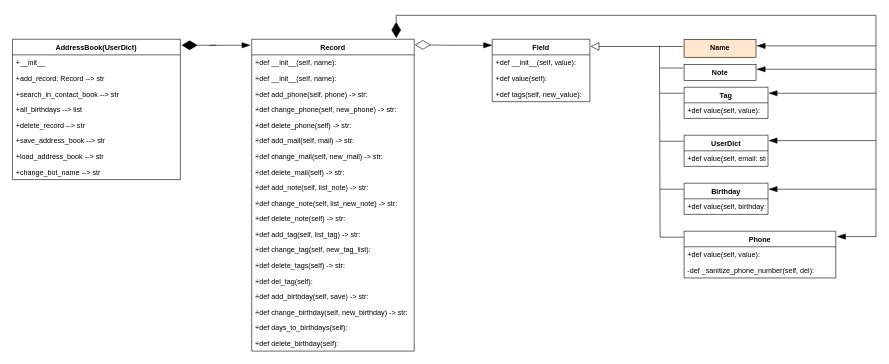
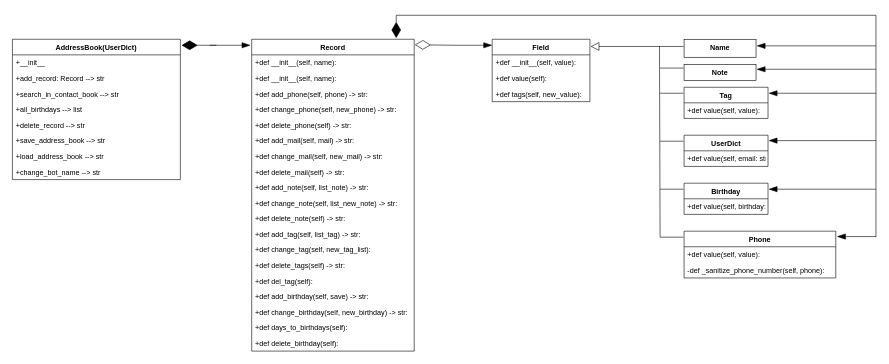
  <mxCell id="0" />
  <mxCell id="1" parent="0" />
- <mxCell id="2" value="&lt;b style=&quot;text-align: left; background-color: initial;&quot;&gt;&lt;font style=&quot;font-size: 12px;&quot; face=&quot;Helvetica&quot;&gt;Name&lt;/font&gt;&lt;/b&gt;" style="rounded=0;whiteSpace=wrap;html=1;labelBackgroundColor=none;fontColor=#000000;fillColor=#ffe6cc;" vertex="1" parent="1"><mxGeometry x="1140" y="60" width="120" height="30" as="geometry" /></mxCell>
+ <mxCell id="2" value="&lt;b style=&quot;text-align: left; background-color: initial;&quot;&gt;&lt;font style=&quot;font-size: 12px;&quot; face=&quot;Helvetica&quot;&gt;Name&lt;/font&gt;&lt;/b&gt;" style="rounded=0;whiteSpace=wrap;html=1;labelBackgroundColor=none;fontColor=#000000;" vertex="1" parent="1"><mxGeometry x="1140" y="60" width="120" height="30" as="geometry" /></mxCell>
  <mxCell id="3" value="&lt;b style=&quot;background-color: initial;&quot;&gt;&lt;font style=&quot;font-size: 12px;&quot;&gt;Note&lt;/font&gt;&lt;/b&gt;" style="rounded=0;whiteSpace=wrap;html=1;labelBackgroundColor=none;fontColor=#000000;" vertex="1" parent="1"><mxGeometry x="1140" y="102" width="120" height="27" as="geometry" /></mxCell>
  <mxCell id="4" value="AddressBook(UserDict)" style="swimlane;fontStyle=1;align=center;verticalAlign=top;childLayout=stackLayout;horizontal=1;startSize=26;horizontalStack=0;resizeParent=1;resizeParentMax=0;resizeLast=0;collapsible=1;marginBottom=0;labelBackgroundColor=none;fontColor=#000000;fontFamily=Helvetica;" vertex="1" parent="1"><mxGeometry x="20" y="60" width="280" height="234" as="geometry"><mxRectangle x="200" y="40" width="180" height="30" as="alternateBounds" /></mxGeometry></mxCell>
  <mxCell id="5" value="+__init__" style="text;strokeColor=none;fillColor=none;align=left;verticalAlign=top;spacingLeft=4;spacingRight=4;overflow=hidden;rotatable=0;points=[[0,0.5],[1,0.5]];portConstraint=eastwest;labelBackgroundColor=none;fontColor=#000000;" vertex="1" parent="4"><mxGeometry y="26" width="280" height="26" as="geometry" /></mxCell>
  <mxCell id="6" value="+add_record: Record --&gt; str" style="text;strokeColor=none;fillColor=none;align=left;verticalAlign=top;spacingLeft=4;spacingRight=4;overflow=hidden;rotatable=0;points=[[0,0.5],[1,0.5]];portConstraint=eastwest;labelBackgroundColor=none;fontColor=#000000;" vertex="1" parent="4"><mxGeometry y="52" width="280" height="26" as="geometry" /></mxCell>
  <mxCell id="7" value="+search_in_contact_book --&gt; str" style="text;strokeColor=none;fillColor=none;align=left;verticalAlign=top;spacingLeft=4;spacingRight=4;overflow=hidden;rotatable=0;points=[[0,0.5],[1,0.5]];portConstraint=eastwest;labelBackgroundColor=none;fontColor=#000000;" vertex="1" parent="4"><mxGeometry y="78" width="280" height="26" as="geometry" /></mxCell>
  <mxCell id="8" value="+all_birthdays --&gt; list" style="text;strokeColor=none;fillColor=none;align=left;verticalAlign=top;spacingLeft=4;spacingRight=4;overflow=hidden;rotatable=0;points=[[0,0.5],[1,0.5]];portConstraint=eastwest;labelBackgroundColor=none;fontColor=#000000;" vertex="1" parent="4"><mxGeometry y="104" width="280" height="26" as="geometry" /></mxCell>
  <mxCell id="9" value="+delete_record --&gt; str" style="text;strokeColor=none;fillColor=none;align=left;verticalAlign=top;spacingLeft=4;spacingRight=4;overflow=hidden;rotatable=0;points=[[0,0.5],[1,0.5]];portConstraint=eastwest;labelBackgroundColor=none;fontColor=#000000;" vertex="1" parent="4"><mxGeometry y="130" width="280" height="26" as="geometry" /></mxCell>
  <mxCell id="10" value="+save_address_book --&gt; str" style="text;strokeColor=none;fillColor=none;align=left;verticalAlign=top;spacingLeft=4;spacingRight=4;overflow=hidden;rotatable=0;points=[[0,0.5],[1,0.5]];portConstraint=eastwest;labelBackgroundColor=none;fontColor=#000000;" vertex="1" parent="4"><mxGeometry y="156" width="280" height="26" as="geometry" /></mxCell>
  <mxCell id="11" value="+load_address_book --&gt; str" style="text;strokeColor=none;fillColor=none;align=left;verticalAlign=top;spacingLeft=4;spacingRight=4;overflow=hidden;rotatable=0;points=[[0,0.5],[1,0.5]];portConstraint=eastwest;labelBackgroundColor=none;fontColor=#000000;" vertex="1" parent="4"><mxGeometry y="182" width="280" height="26" as="geometry" /></mxCell>
  <mxCell id="12" value="+change_bot_name --&gt; str" style="text;strokeColor=none;fillColor=none;align=left;verticalAlign=top;spacingLeft=4;spacingRight=4;overflow=hidden;rotatable=0;points=[[0,0.5],[1,0.5]];portConstraint=eastwest;labelBackgroundColor=none;fontColor=#000000;" vertex="1" parent="4"><mxGeometry y="208" width="280" height="26" as="geometry" /></mxCell>
  <mxCell id="13" value="Record" style="swimlane;fontStyle=1;align=center;verticalAlign=top;childLayout=stackLayout;horizontal=1;startSize=26;horizontalStack=0;resizeParent=1;resizeParentMax=0;resizeLast=0;collapsible=1;marginBottom=0;labelBackgroundColor=none;fontColor=#000000;" vertex="1" parent="1"><mxGeometry x="419" y="60" width="271" height="520" as="geometry" /></mxCell>
  <mxCell id="14" value="+def __init__(self, name):" style="text;strokeColor=none;fillColor=none;align=left;verticalAlign=top;spacingLeft=4;spacingRight=4;overflow=hidden;rotatable=0;points=[[0,0.5],[1,0.5]];portConstraint=eastwest;labelBackgroundColor=none;fontColor=#000000;" vertex="1" parent="13"><mxGeometry y="26" width="271" height="26" as="geometry" /></mxCell>
  <mxCell id="15" value="+def __init__(self, name):" style="text;strokeColor=none;fillColor=none;align=left;verticalAlign=top;spacingLeft=4;spacingRight=4;overflow=hidden;rotatable=0;points=[[0,0.5],[1,0.5]];portConstraint=eastwest;labelBackgroundColor=none;fontColor=#000000;" vertex="1" parent="13"><mxGeometry y="52" width="271" height="26" as="geometry" /></mxCell>
  <mxCell id="16" value="+def add_phone(self, phone) -&gt; str:" style="text;strokeColor=none;fillColor=none;align=left;verticalAlign=top;spacingLeft=4;spacingRight=4;overflow=hidden;rotatable=0;points=[[0,0.5],[1,0.5]];portConstraint=eastwest;labelBackgroundColor=none;fontColor=#000000;" vertex="1" parent="13"><mxGeometry y="78" width="271" height="26" as="geometry" /></mxCell>
  <mxCell id="17" value="+def change_phone(self, new_phone) -&gt; str:" style="text;strokeColor=none;fillColor=none;align=left;verticalAlign=top;spacingLeft=4;spacingRight=4;overflow=hidden;rotatable=0;points=[[0,0.5],[1,0.5]];portConstraint=eastwest;labelBackgroundColor=none;fontColor=#000000;" vertex="1" parent="13"><mxGeometry y="104" width="271" height="26" as="geometry" /></mxCell>
  <mxCell id="18" value="+def delete_phone(self) -&gt; str:" style="text;strokeColor=none;fillColor=none;align=left;verticalAlign=top;spacingLeft=4;spacingRight=4;overflow=hidden;rotatable=0;points=[[0,0.5],[1,0.5]];portConstraint=eastwest;labelBackgroundColor=none;fontColor=#000000;" vertex="1" parent="13"><mxGeometry y="130" width="271" height="26" as="geometry" /></mxCell>
  <mxCell id="19" value="+def add_mail(self, mail) -&gt; str:" style="text;strokeColor=none;fillColor=none;align=left;verticalAlign=top;spacingLeft=4;spacingRight=4;overflow=hidden;rotatable=0;points=[[0,0.5],[1,0.5]];portConstraint=eastwest;labelBackgroundColor=none;fontColor=#000000;" vertex="1" parent="13"><mxGeometry y="156" width="271" height="26" as="geometry" /></mxCell>
  <mxCell id="20" value="+def change_mail(self, new_mail) -&gt; str:" style="text;strokeColor=none;fillColor=none;align=left;verticalAlign=top;spacingLeft=4;spacingRight=4;overflow=hidden;rotatable=0;points=[[0,0.5],[1,0.5]];portConstraint=eastwest;labelBackgroundColor=none;fontColor=#000000;" vertex="1" parent="13"><mxGeometry y="182" width="271" height="26" as="geometry" /></mxCell>
  <mxCell id="21" value="+def delete_mail(self) -&gt; str:" style="text;strokeColor=none;fillColor=none;align=left;verticalAlign=top;spacingLeft=4;spacingRight=4;overflow=hidden;rotatable=0;points=[[0,0.5],[1,0.5]];portConstraint=eastwest;labelBackgroundColor=none;fontColor=#000000;" vertex="1" parent="13"><mxGeometry y="208" width="271" height="26" as="geometry" /></mxCell>
  <mxCell id="22" value="+def add_note(self, list_note) -&gt; str:" style="text;strokeColor=none;fillColor=none;align=left;verticalAlign=top;spacingLeft=4;spacingRight=4;overflow=hidden;rotatable=0;points=[[0,0.5],[1,0.5]];portConstraint=eastwest;labelBackgroundColor=none;fontColor=#000000;" vertex="1" parent="13"><mxGeometry y="234" width="271" height="26" as="geometry" /></mxCell>
  <mxCell id="23" value="+def change_note(self, list_new_note) -&gt; str:" style="text;strokeColor=none;fillColor=none;align=left;verticalAlign=top;spacingLeft=4;spacingRight=4;overflow=hidden;rotatable=0;points=[[0,0.5],[1,0.5]];portConstraint=eastwest;labelBackgroundColor=none;fontColor=#000000;" vertex="1" parent="13"><mxGeometry y="260" width="271" height="26" as="geometry" /></mxCell>
  <mxCell id="24" value="+def delete_note(self) -&gt; str:" style="text;strokeColor=none;fillColor=none;align=left;verticalAlign=top;spacingLeft=4;spacingRight=4;overflow=hidden;rotatable=0;points=[[0,0.5],[1,0.5]];portConstraint=eastwest;labelBackgroundColor=none;fontColor=#000000;" vertex="1" parent="13"><mxGeometry y="286" width="271" height="26" as="geometry" /></mxCell>
  <mxCell id="25" value="+def add_tag(self, list_tag) -&gt; str:" style="text;strokeColor=none;fillColor=none;align=left;verticalAlign=top;spacingLeft=4;spacingRight=4;overflow=hidden;rotatable=0;points=[[0,0.5],[1,0.5]];portConstraint=eastwest;labelBackgroundColor=none;fontColor=#000000;" vertex="1" parent="13"><mxGeometry y="312" width="271" height="26" as="geometry" /></mxCell>
  <mxCell id="26" value="+def change_tag(self, new_tag_list):" style="text;strokeColor=none;fillColor=none;align=left;verticalAlign=top;spacingLeft=4;spacingRight=4;overflow=hidden;rotatable=0;points=[[0,0.5],[1,0.5]];portConstraint=eastwest;labelBackgroundColor=none;fontColor=#000000;" vertex="1" parent="13"><mxGeometry y="338" width="271" height="26" as="geometry" /></mxCell>
  <mxCell id="27" value="+def delete_tags(self) -&gt; str:" style="text;strokeColor=none;fillColor=none;align=left;verticalAlign=top;spacingLeft=4;spacingRight=4;overflow=hidden;rotatable=0;points=[[0,0.5],[1,0.5]];portConstraint=eastwest;labelBackgroundColor=none;fontColor=#000000;" vertex="1" parent="13"><mxGeometry y="364" width="271" height="26" as="geometry" /></mxCell>
  <mxCell id="28" value="+def del_tag(self):" style="text;strokeColor=none;fillColor=none;align=left;verticalAlign=top;spacingLeft=4;spacingRight=4;overflow=hidden;rotatable=0;points=[[0,0.5],[1,0.5]];portConstraint=eastwest;labelBackgroundColor=none;fontColor=#000000;" vertex="1" parent="13"><mxGeometry y="390" width="271" height="26" as="geometry" /></mxCell>
  <mxCell id="29" value="+def add_birthday(self, save) -&gt; str:" style="text;strokeColor=none;fillColor=none;align=left;verticalAlign=top;spacingLeft=4;spacingRight=4;overflow=hidden;rotatable=0;points=[[0,0.5],[1,0.5]];portConstraint=eastwest;labelBackgroundColor=none;fontColor=#000000;" vertex="1" parent="13"><mxGeometry y="416" width="271" height="26" as="geometry" /></mxCell>
  <mxCell id="30" value="+def change_birthday(self, new_birthday) -&gt; str:" style="text;strokeColor=none;fillColor=none;align=left;verticalAlign=top;spacingLeft=4;spacingRight=4;overflow=hidden;rotatable=0;points=[[0,0.5],[1,0.5]];portConstraint=eastwest;labelBackgroundColor=none;fontColor=#000000;" vertex="1" parent="13"><mxGeometry y="442" width="271" height="26" as="geometry" /></mxCell>
  <mxCell id="31" value="+def days_to_birthdays(self):" style="text;strokeColor=none;fillColor=none;align=left;verticalAlign=top;spacingLeft=4;spacingRight=4;overflow=hidden;rotatable=0;points=[[0,0.5],[1,0.5]];portConstraint=eastwest;labelBackgroundColor=none;fontColor=#000000;" vertex="1" parent="13"><mxGeometry y="468" width="271" height="26" as="geometry" /></mxCell>
  <mxCell id="32" value="+def delete_birthday(self):" style="text;strokeColor=none;fillColor=none;align=left;verticalAlign=top;spacingLeft=4;spacingRight=4;overflow=hidden;rotatable=0;points=[[0,0.5],[1,0.5]];portConstraint=eastwest;labelBackgroundColor=none;fontColor=#000000;" vertex="1" parent="13"><mxGeometry y="494" width="271" height="26" as="geometry" /></mxCell>
  <mxCell id="33" value="Field" style="swimlane;fontStyle=1;align=center;verticalAlign=top;childLayout=stackLayout;horizontal=1;startSize=26;horizontalStack=0;resizeParent=1;resizeParentMax=0;resizeLast=0;collapsible=1;marginBottom=0;labelBackgroundColor=none;fontColor=#000000;" vertex="1" parent="1"><mxGeometry x="820" y="60" width="163" height="104" as="geometry" /></mxCell>
  <mxCell id="34" value="+def __init__(self, value):" style="text;strokeColor=none;fillColor=none;align=left;verticalAlign=top;spacingLeft=4;spacingRight=4;overflow=hidden;rotatable=0;points=[[0,0.5],[1,0.5]];portConstraint=eastwest;labelBackgroundColor=none;fontColor=#000000;" vertex="1" parent="33"><mxGeometry y="26" width="163" height="26" as="geometry" /></mxCell>
  <mxCell id="35" value="+def value(self):" style="text;strokeColor=none;fillColor=none;align=left;verticalAlign=top;spacingLeft=4;spacingRight=4;overflow=hidden;rotatable=0;points=[[0,0.5],[1,0.5]];portConstraint=eastwest;labelBackgroundColor=none;fontColor=#000000;" vertex="1" parent="33"><mxGeometry y="52" width="163" height="26" as="geometry" /></mxCell>
  <mxCell id="36" value="+def tags(self, new_value):" style="text;strokeColor=none;fillColor=none;align=left;verticalAlign=top;spacingLeft=4;spacingRight=4;overflow=hidden;rotatable=0;points=[[0,0.5],[1,0.5]];portConstraint=eastwest;labelBackgroundColor=none;fontColor=#000000;" vertex="1" parent="33"><mxGeometry y="78" width="163" height="26" as="geometry" /></mxCell>
  <mxCell id="37" value="Phone" style="swimlane;fontStyle=1;childLayout=stackLayout;horizontal=1;startSize=26;fillColor=none;horizontalStack=0;resizeParent=1;resizeParentMax=0;resizeLast=0;collapsible=1;marginBottom=0;" vertex="1" parent="1"><mxGeometry x="1140" y="380" width="253" height="78" as="geometry" /></mxCell>
  <mxCell id="38" value="+def value(self, value):" style="text;strokeColor=none;fillColor=none;align=left;verticalAlign=top;spacingLeft=4;spacingRight=4;overflow=hidden;rotatable=0;points=[[0,0.5],[1,0.5]];portConstraint=eastwest;" vertex="1" parent="37"><mxGeometry y="26" width="253" height="26" as="geometry" /></mxCell>
- <mxCell id="39" value="-def _sanitize_phone_number(self, del):" style="text;strokeColor=none;fillColor=none;align=left;verticalAlign=top;spacingLeft=4;spacingRight=4;overflow=hidden;rotatable=0;points=[[0,0.5],[1,0.5]];portConstraint=eastwest;" vertex="1" parent="37"><mxGeometry y="52" width="253" height="26" as="geometry" /></mxCell>
+ <mxCell id="39" value="-def _sanitize_phone_number(self, phone):" style="text;strokeColor=none;fillColor=none;align=left;verticalAlign=top;spacingLeft=4;spacingRight=4;overflow=hidden;rotatable=0;points=[[0,0.5],[1,0.5]];portConstraint=eastwest;" vertex="1" parent="37"><mxGeometry y="52" width="253" height="26" as="geometry" /></mxCell>
  <mxCell id="40" value="UserDict" style="swimlane;fontStyle=1;childLayout=stackLayout;horizontal=1;startSize=26;fillColor=none;horizontalStack=0;resizeParent=1;resizeParentMax=0;resizeLast=0;collapsible=1;marginBottom=0;" vertex="1" parent="1"><mxGeometry x="1140" y="220" width="140" height="52" as="geometry" /></mxCell>
  <mxCell id="41" value="+def value(self, email: str):" style="text;strokeColor=none;fillColor=none;align=left;verticalAlign=top;spacingLeft=4;spacingRight=4;overflow=hidden;rotatable=0;points=[[0,0.5],[1,0.5]];portConstraint=eastwest;" vertex="1" parent="40"><mxGeometry y="26" width="140" height="26" as="geometry" /></mxCell>
  <mxCell id="42" value="Tag" style="swimlane;fontStyle=1;childLayout=stackLayout;horizontal=1;startSize=26;fillColor=none;horizontalStack=0;resizeParent=1;resizeParentMax=0;resizeLast=0;collapsible=1;marginBottom=0;" vertex="1" parent="1"><mxGeometry x="1140" y="140" width="140" height="52" as="geometry" /></mxCell>
  <mxCell id="43" value="+def value(self, value):" style="text;strokeColor=none;fillColor=none;align=left;verticalAlign=top;spacingLeft=4;spacingRight=4;overflow=hidden;rotatable=0;points=[[0,0.5],[1,0.5]];portConstraint=eastwest;" vertex="1" parent="42"><mxGeometry y="26" width="140" height="26" as="geometry" /></mxCell>
  <mxCell id="44" value="Birthday" style="swimlane;fontStyle=1;childLayout=stackLayout;horizontal=1;startSize=26;fillColor=none;horizontalStack=0;resizeParent=1;resizeParentMax=0;resizeLast=0;collapsible=1;marginBottom=0;" vertex="1" parent="1"><mxGeometry x="1140" y="300" width="140" height="52" as="geometry" /></mxCell>
  <mxCell id="45" value="+def value(self, birthday: datetime):" style="text;strokeColor=none;fillColor=none;align=left;verticalAlign=top;spacingLeft=4;spacingRight=4;overflow=hidden;rotatable=0;points=[[0,0.5],[1,0.5]];portConstraint=eastwest;" vertex="1" parent="44"><mxGeometry y="26" width="140" height="26" as="geometry" /></mxCell>
  <mxCell id="46" value="" style="endArrow=block;endFill=0;endSize=12;html=1;rounded=0;fontFamily=Helvetica;fontSize=12;" edge="1" parent="1"><mxGeometry width="160" relative="1" as="geometry"><mxPoint x="1100" y="72" as="sourcePoint" /><mxPoint x="984" y="72" as="targetPoint" /></mxGeometry></mxCell>
  <mxCell id="47" value="" style="endArrow=none;endFill=0;endSize=12;html=1;rounded=0;fontFamily=Helvetica;fontSize=12;" edge="1" parent="1"><mxGeometry width="160" relative="1" as="geometry"><mxPoint x="1139" y="72" as="sourcePoint" /><mxPoint x="1100" y="72" as="targetPoint" /></mxGeometry></mxCell>
  <mxCell id="48" value="" style="endArrow=none;endFill=0;endSize=12;html=1;rounded=0;fontFamily=Helvetica;fontSize=12;" edge="1" parent="1"><mxGeometry width="160" relative="1" as="geometry"><mxPoint x="1139" y="108" as="sourcePoint" /><mxPoint x="1100" y="108" as="targetPoint" /></mxGeometry></mxCell>
  <mxCell id="49" value="" style="endArrow=none;endFill=0;endSize=12;html=1;rounded=0;fontFamily=Helvetica;fontSize=12;" edge="1" parent="1"><mxGeometry width="160" relative="1" as="geometry"><mxPoint x="1139" y="150" as="sourcePoint" /><mxPoint x="1100" y="150" as="targetPoint" /></mxGeometry></mxCell>
  <mxCell id="50" value="" style="endArrow=none;endFill=0;endSize=12;html=1;rounded=0;fontFamily=Helvetica;fontSize=12;" edge="1" parent="1"><mxGeometry width="160" relative="1" as="geometry"><mxPoint x="1139" y="230" as="sourcePoint" /><mxPoint x="1100" y="230" as="targetPoint" /></mxGeometry></mxCell>
  <mxCell id="51" value="" style="endArrow=none;endFill=0;endSize=12;html=1;rounded=0;fontFamily=Helvetica;fontSize=12;" edge="1" parent="1"><mxGeometry width="160" relative="1" as="geometry"><mxPoint x="1139" y="310" as="sourcePoint" /><mxPoint x="1100" y="310" as="targetPoint" /></mxGeometry></mxCell>
  <mxCell id="52" value="" style="endArrow=none;endFill=0;endSize=12;html=1;rounded=0;fontFamily=Helvetica;fontSize=12;" edge="1" parent="1"><mxGeometry width="160" relative="1" as="geometry"><mxPoint x="1139" y="390" as="sourcePoint" /><mxPoint x="1100" y="390" as="targetPoint" /></mxGeometry></mxCell>
  <mxCell id="53" value="" style="endArrow=none;endFill=0;endSize=12;html=1;rounded=0;fontFamily=Helvetica;fontSize=12;" edge="1" parent="1"><mxGeometry width="160" relative="1" as="geometry"><mxPoint x="1100" y="390" as="sourcePoint" /><mxPoint x="1099" y="71" as="targetPoint" /></mxGeometry></mxCell>
  <mxCell id="54" value="" style="endArrow=none;endFill=0;endSize=12;html=1;rounded=0;fontFamily=Helvetica;fontSize=12;" edge="1" parent="1"><mxGeometry width="160" relative="1" as="geometry"><mxPoint x="1460" y="390" as="sourcePoint" /><mxPoint x="1460" y="20" as="targetPoint" /></mxGeometry></mxCell>
  <mxCell id="55" value="" style="endArrow=blockThin;endFill=1;endSize=12;html=1;rounded=0;fontFamily=Helvetica;fontSize=12;" edge="1" parent="1"><mxGeometry width="160" relative="1" as="geometry"><mxPoint x="1460" y="71" as="sourcePoint" /><mxPoint x="1261" y="71" as="targetPoint" /></mxGeometry></mxCell>
  <mxCell id="56" value="" style="endArrow=blockThin;endFill=1;endSize=12;html=1;rounded=0;fontFamily=Helvetica;fontSize=12;" edge="1" parent="1"><mxGeometry width="160" relative="1" as="geometry"><mxPoint x="1460" y="110" as="sourcePoint" /><mxPoint x="1261" y="110" as="targetPoint" /></mxGeometry></mxCell>
  <mxCell id="57" value="" style="endArrow=blockThin;endFill=1;endSize=12;html=1;rounded=0;fontFamily=Helvetica;fontSize=12;" edge="1" parent="1"><mxGeometry width="160" relative="1" as="geometry"><mxPoint x="1460" y="150" as="sourcePoint" /><mxPoint x="1281" y="150" as="targetPoint" /></mxGeometry></mxCell>
  <mxCell id="58" value="" style="endArrow=blockThin;endFill=1;endSize=12;html=1;rounded=0;fontFamily=Helvetica;fontSize=12;" edge="1" parent="1"><mxGeometry width="160" relative="1" as="geometry"><mxPoint x="1460" y="229" as="sourcePoint" /><mxPoint x="1281" y="229" as="targetPoint" /></mxGeometry></mxCell>
  <mxCell id="59" value="" style="endArrow=blockThin;endFill=1;endSize=12;html=1;rounded=0;fontFamily=Helvetica;fontSize=12;" edge="1" parent="1"><mxGeometry width="160" relative="1" as="geometry"><mxPoint x="1460" y="310" as="sourcePoint" /><mxPoint x="1281" y="310" as="targetPoint" /></mxGeometry></mxCell>
  <mxCell id="60" value="" style="endArrow=blockThin;endFill=1;endSize=12;html=1;rounded=0;fontFamily=Helvetica;fontSize=12;" edge="1" parent="1"><mxGeometry width="160" relative="1" as="geometry"><mxPoint x="1460" y="389" as="sourcePoint" /><mxPoint x="1395" y="389" as="targetPoint" /></mxGeometry></mxCell>
  <mxCell id="61" value="" style="endArrow=diamondThin;endFill=1;endSize=24;html=1;rounded=0;fontFamily=Helvetica;fontSize=12;jumpStyle=none;" edge="1" parent="1"><mxGeometry width="160" relative="1" as="geometry"><mxPoint x="660" y="20" as="sourcePoint" /><mxPoint x="660" y="58" as="targetPoint" /></mxGeometry></mxCell>
  <mxCell id="62" value="" style="endArrow=none;endFill=0;endSize=12;html=1;rounded=0;fontFamily=Helvetica;fontSize=12;jumpStyle=none;" edge="1" parent="1"><mxGeometry width="160" relative="1" as="geometry"><mxPoint x="660" y="20" as="sourcePoint" /><mxPoint x="1460" y="20" as="targetPoint" /></mxGeometry></mxCell>
  <mxCell id="63" value="" style="endArrow=diamondThin;endFill=1;endSize=24;html=1;rounded=0;fontFamily=Helvetica;fontSize=12;jumpStyle=none;startArrow=none;startFill=0;" edge="1" parent="1"><mxGeometry width="160" relative="1" as="geometry"><mxPoint x="360" y="70" as="sourcePoint" /><mxPoint x="302" y="70" as="targetPoint" /></mxGeometry></mxCell>
  <mxCell id="64" value="" style="endArrow=diamondThin;endFill=0;endSize=24;html=1;rounded=0;fontFamily=Helvetica;fontSize=12;jumpStyle=none;entryX=0.819;entryY=-0.108;entryDx=0;entryDy=0;entryPerimeter=0;" edge="1" parent="1"><mxGeometry width="160" relative="1" as="geometry"><mxPoint x="760" y="70" as="sourcePoint" /><mxPoint x="690.949" y="69.192" as="targetPoint" /></mxGeometry></mxCell>
  <mxCell id="65" value="" style="endArrow=blockThin;endFill=1;endSize=12;html=1;rounded=0;fontFamily=Helvetica;fontSize=12;jumpStyle=none;" edge="1" parent="1"><mxGeometry width="160" relative="1" as="geometry"><mxPoint x="349" y="70" as="sourcePoint" /><mxPoint x="417" y="70" as="targetPoint" /></mxGeometry></mxCell>
  <mxCell id="66" value="" style="endArrow=blockThin;endFill=1;endSize=12;html=1;rounded=0;fontFamily=Helvetica;fontSize=12;jumpStyle=none;" edge="1" parent="1"><mxGeometry width="160" relative="1" as="geometry"><mxPoint x="760" y="70" as="sourcePoint" /><mxPoint x="820" y="70" as="targetPoint" /></mxGeometry></mxCell>
